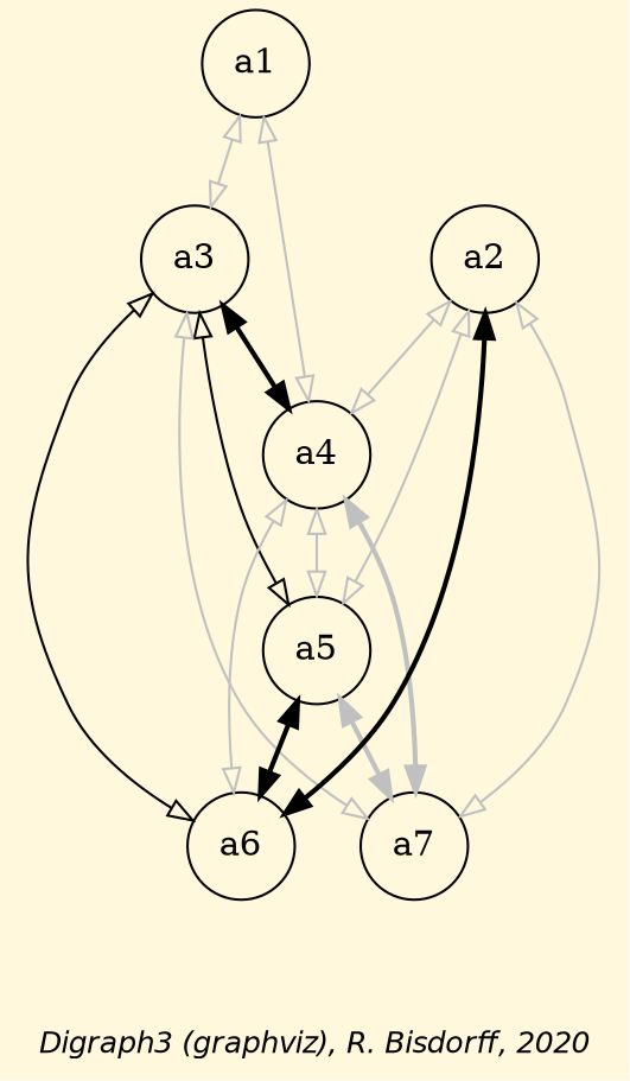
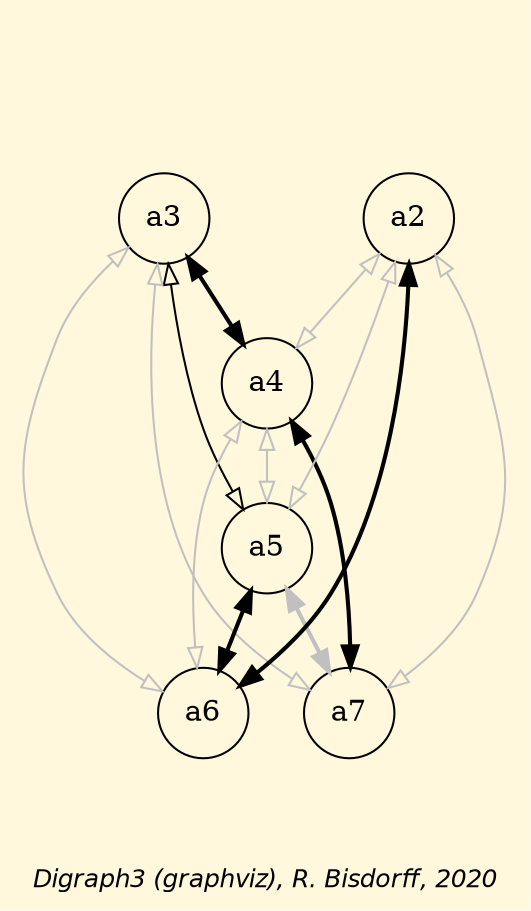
  digraph {
    bgcolor=cornsilk
    fontname="Helvetica-Oblique"
    fontsize=12
    label="\nDigraph3 (graphviz), R. Bisdorff, 2020"
    node [shape=circle]
    edge [arrowhead=empty arrowtail=empty color=grey dir=both]
-   n1 [label=a1]
    n2 [label=a3]
    n3 [label=a4]
    n4 [label=a5]
    n5 [label=a6]
    n6 [label=a7]
    n7 [label=a2]
-   n1 -> n2
-   n1 -> n3
    n2 -> n3 [arrowhead=normal arrowtail=normal color=black style="setlinewidth(2)"]
    n2 -> n4 [color=black]
-   n2 -> n5 [color=black]
+   n2 -> n5
    n2 -> n6
    n3 -> n4
    n3 -> n5
-   n3 -> n6 [arrowhead=normal arrowtail=normal style="setlinewidth(2)"]
+   n3 -> n6 [arrowhead=normal arrowtail=normal color=black style="setlinewidth(2)"]
    n4 -> n5 [arrowhead=normal arrowtail=normal color=black style="setlinewidth(2)"]
    n4 -> n6 [arrowhead=normal arrowtail=normal style="setlinewidth(2)"]
    n7 -> n3
    n7 -> n4
    n7 -> n5 [arrowhead=normal arrowtail=normal color=black style="setlinewidth(2)"]
    n7 -> n6
  }
